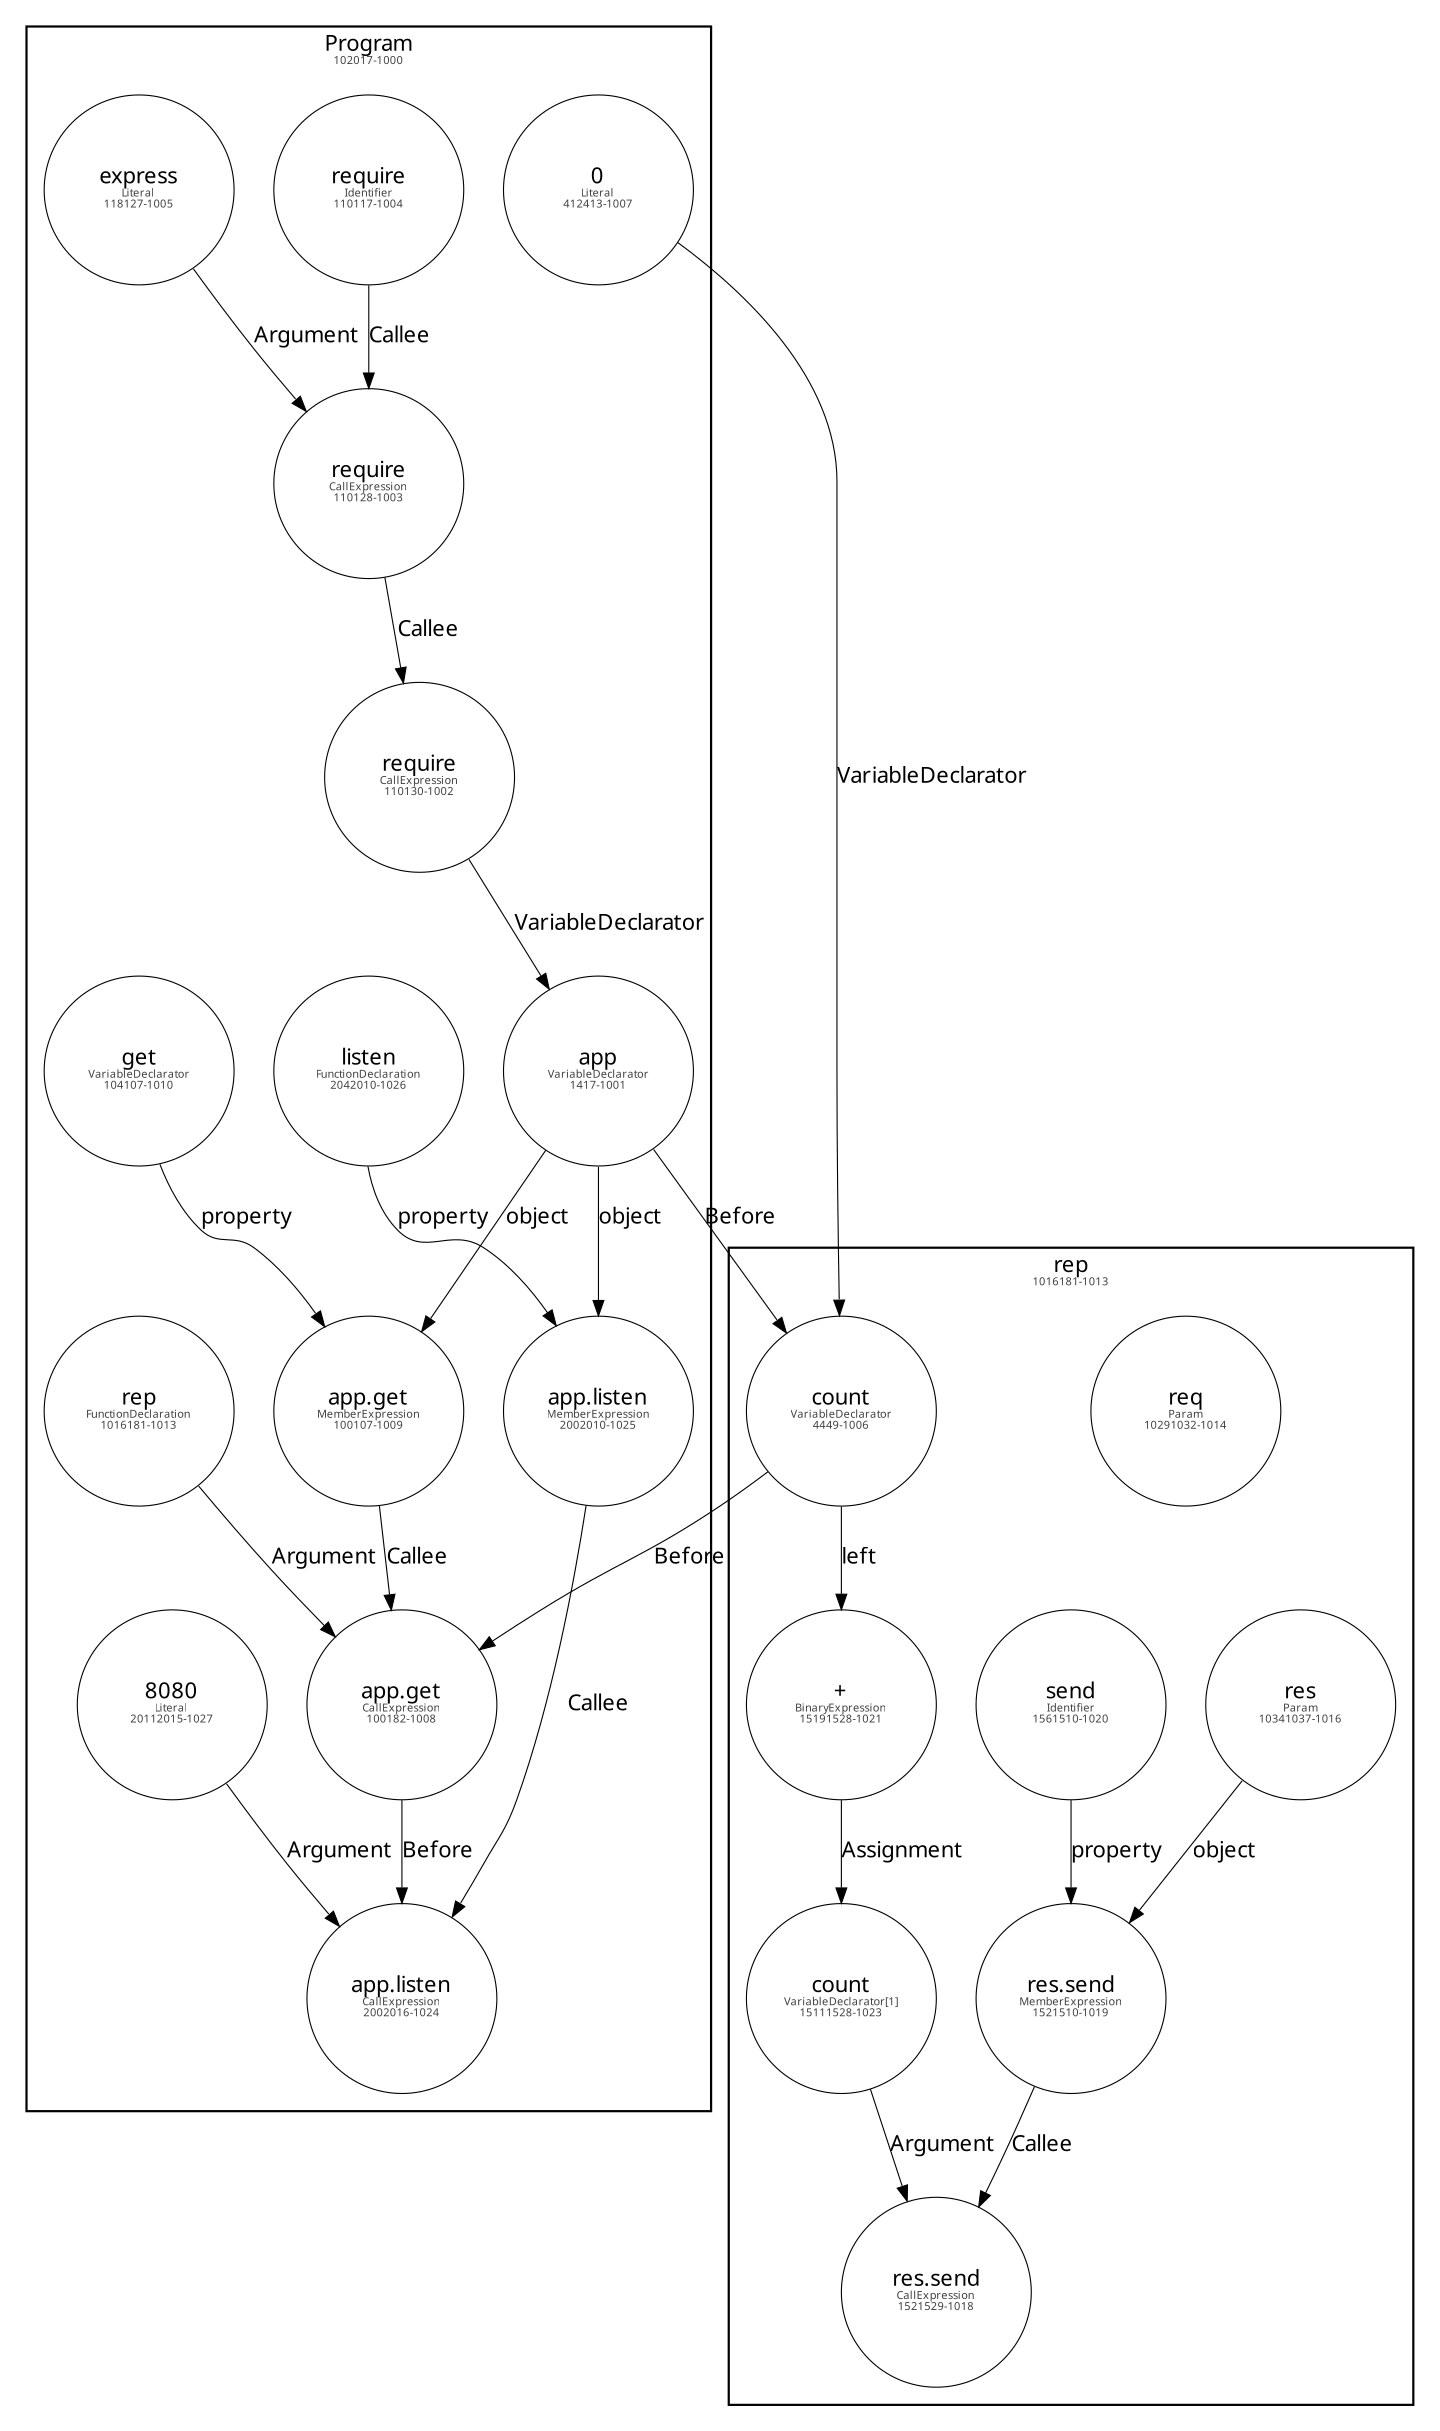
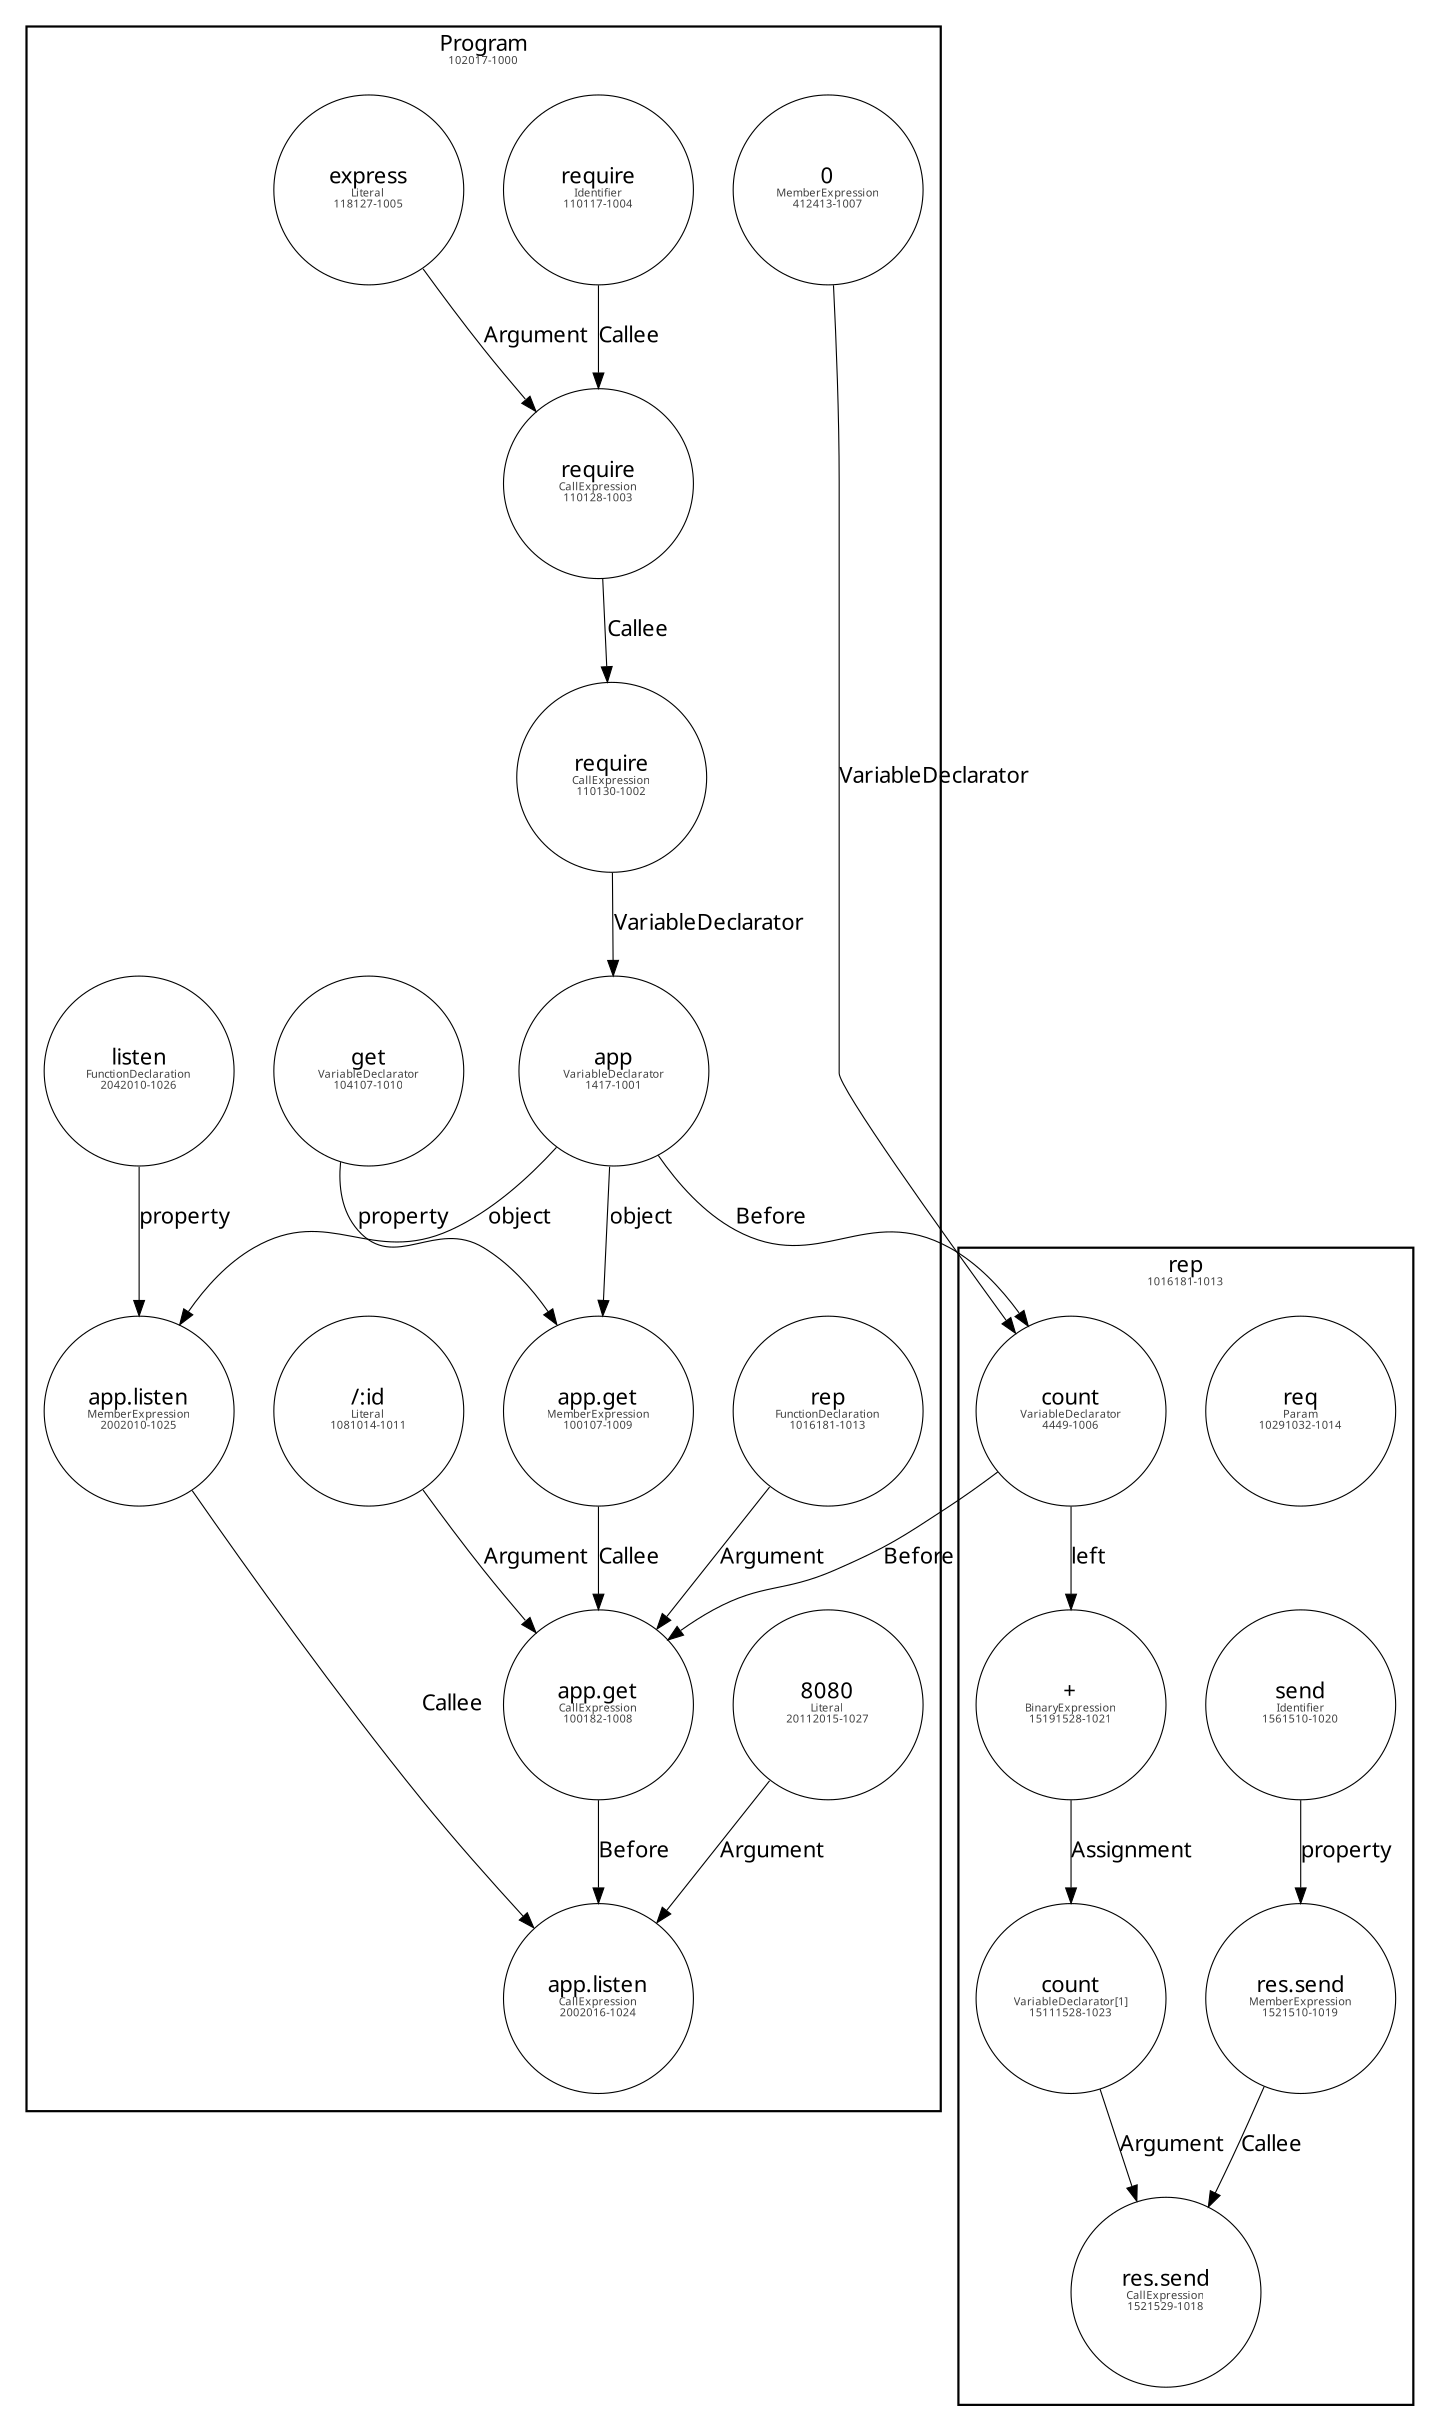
  digraph {
    fontcolor=black
    fontname="HelveticaNeue-Thin"
    fontsize=10
    node [fixedsize=true fontcolor=black fontname="HelveticaNeue-Thin" fontsize=10 penwidth=0.5 shape=circle]
    edge [arrowsize=0.7 fontcolor=black fontname="HelveticaNeue-Thin" fontsize=10 penwidth=0.5 splines=line]
    n1 [height=1.2 label=<req<br/><font color="#404040" point-size="5">Param</font><br/><font color="#404040" point-size="5">10291032-1014</font>> width=1.2]
-   n2 [height=1.2 label=<res<br/><font color="#404040" point-size="5">Param</font><br/><font color="#404040" point-size="5">10341037-1016</font>> width=1.2]
    n3 [height=1.2 label=<res.send<br/><font color="#404040" point-size="5">MemberExpression</font><br/><font color="#404040" point-size="5">1521510-1019</font>> width=1.2]
    n4 [height=1.2 label=<send<br/><font color="#404040" point-size="5">Identifier</font><br/><font color="#404040" point-size="5">1561510-1020</font>> width=1.2]
    n5 [height=1.2 label=<res.send<br/><font color="#404040" point-size="5">CallExpression</font><br/><font color="#404040" point-size="5">1521529-1018</font>> width=1.2]
    n6 [height=1.2 label=<+<br/><font color="#404040" point-size="5">BinaryExpression</font><br/><font color="#404040" point-size="5">15191528-1021</font>> width=1.2]
    n7 [height=1.2 label=<count<br/><font color="#404040" point-size="5">VariableDeclarator[1]</font><br/><font color="#404040" point-size="5">15111528-1023</font>> width=1.2]
    n8 [height=1.2 label=<count<br/><font color="#404040" point-size="5">VariableDeclarator</font><br/><font color="#404040" point-size="5">4449-1006</font>> width=1.2]
    n9 [height=1.2 label=<app.get<br/><font color="#404040" point-size="5">CallExpression</font><br/><font color="#404040" point-size="5">100182-1008</font>> width=1.2]
    n10 [height=1.2 label=<app<br/><font color="#404040" point-size="5">VariableDeclarator</font><br/><font color="#404040" point-size="5">1417-1001</font>> width=1.2]
    n11 [height=1.2 label=<app.get<br/><font color="#404040" point-size="5">MemberExpression</font><br/><font color="#404040" point-size="5">100107-1009</font>> width=1.2]
    n12 [height=1.2 label=<app.listen<br/><font color="#404040" point-size="5">MemberExpression</font><br/><font color="#404040" point-size="5">2002010-1025</font>> width=1.2]
    n13 [height=1.2 label=<require<br/><font color="#404040" point-size="5">CallExpression</font><br/><font color="#404040" point-size="5">110128-1003</font>> width=1.2]
    n14 [height=1.2 label=<require<br/><font color="#404040" point-size="5">CallExpression</font><br/><font color="#404040" point-size="5">110130-1002</font>> width=1.2]
    n15 [height=1.2 label=<require<br/><font color="#404040" point-size="5">Identifier</font><br/><font color="#404040" point-size="5">110117-1004</font>> width=1.2]
    n16 [height=1.2 label=<express<br/><font color="#404040" point-size="5">Literal</font><br/><font color="#404040" point-size="5">118127-1005</font>> width=1.2]
-   n17 [height=1.2 label=<0<br/><font color="#404040" point-size="5">Literal</font><br/><font color="#404040" point-size="5">412413-1007</font>> width=1.2]
+   n17 [height=1.2 label=<0<br/><font color="#404040" point-size="5">MemberExpression</font><br/><font color="#404040" point-size="5">412413-1007</font>> width=1.2]
    n18 [height=1.2 label=<get<br/><font color="#404040" point-size="5">VariableDeclarator</font><br/><font color="#404040" point-size="5">104107-1010</font>> width=1.2]
    n19 [height=1.2 label=<app.listen<br/><font color="#404040" point-size="5">CallExpression</font><br/><font color="#404040" point-size="5">2002016-1024</font>> width=1.2]
+   n20 [height=1.2 label=</:id<br/><font color="#404040" point-size="5">Literal</font><br/><font color="#404040" point-size="5">1081014-1011</font>> width=1.2]
    n21 [height=1.2 label=<rep<br/><font color="#404040" point-size="5">FunctionDeclaration</font><br/><font color="#404040" point-size="5">1016181-1013</font>> width=1.2]
    n22 [height=1.2 label=<listen<br/><font color="#404040" point-size="5">FunctionDeclaration</font><br/><font color="#404040" point-size="5">2042010-1026</font>> width=1.2]
    n23 [height=1.2 label=<8080<br/><font color="#404040" point-size="5">Literal</font><br/><font color="#404040" point-size="5">20112015-1027</font>> width=1.2]
    subgraph cluster_1 {
      label=<rep<br/><font color="#404040" point-size="5">1016181-1013</font>>
      n1
-     n2
      n3
      n4
      n5
      n6
      n7
      n8
    }
    subgraph cluster_2 {
      label=<Program<br/><font color="#404040" point-size="5">102017-1000</font>>
      n9
      n10
      n11
      n12
      n13
      n14
      n15
      n16
      n17
      n18
      n19
+     n20
      n21
      n22
      n23
    }
-   n2 -> n3 [label=object]
    n3 -> n5 [label=Callee]
    n4 -> n3 [label=property]
    n6 -> n7 [label=Assignment]
    n7 -> n5 [label=Argument]
    n8 -> n6 [label=left]
    n8 -> n9 [label=Before]
    n9 -> n19 [label=Before]
    n10 -> n8 [label=Before]
    n10 -> n11 [label=object]
    n10 -> n12 [label=object]
    n11 -> n9 [label=Callee]
    n12 -> n19 [label=Callee]
    n13 -> n14 [label=Callee]
    n14 -> n10 [label=VariableDeclarator]
    n15 -> n13 [label=Callee]
    n16 -> n13 [label=Argument]
    n17 -> n8 [label=VariableDeclarator]
    n18 -> n11 [label=property]
+   n20 -> n9 [label=Argument]
    n21 -> n9 [label=Argument]
    n22 -> n12 [label=property]
    n23 -> n19 [label=Argument]
  }
